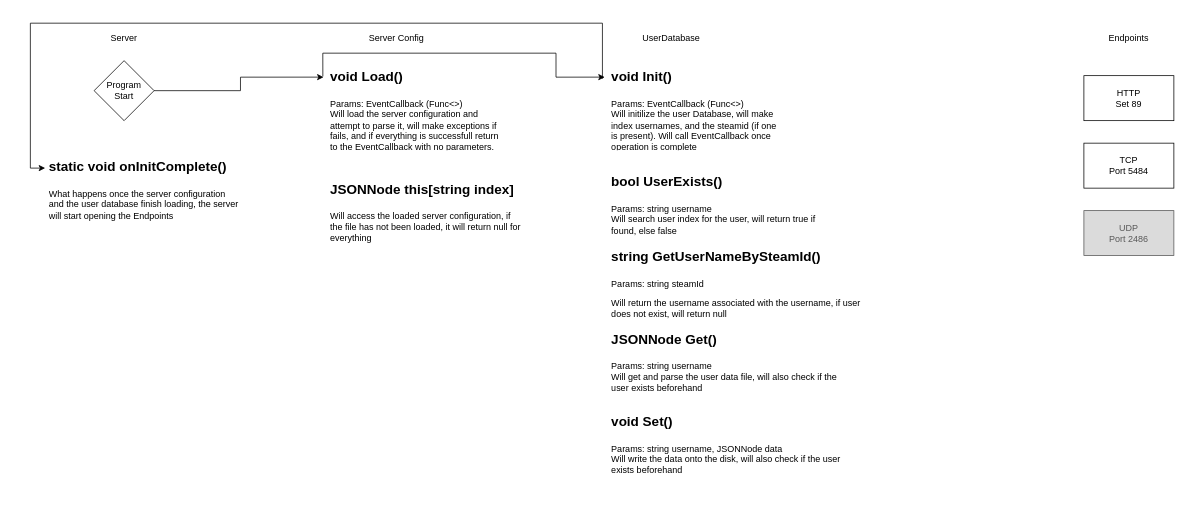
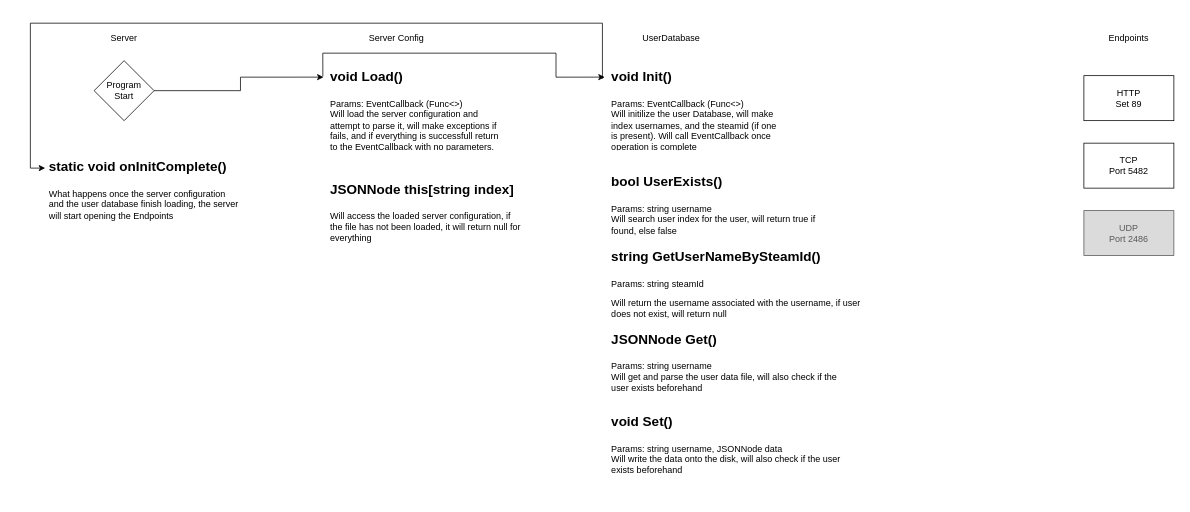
  <mxCell id="0" />
  <mxCell id="1" parent="0" />
  <mxCell id="2" value="Server" style="text;html=1;strokeColor=none;fillColor=none;align=center;verticalAlign=middle;whiteSpace=wrap;rounded=0;" parent="1" vertex="1"><mxGeometry x="20" y="20" width="290" height="60" as="geometry" /></mxCell>
  <mxCell id="3" value="Endpoints" style="text;html=1;strokeColor=none;fillColor=none;align=center;verticalAlign=middle;whiteSpace=wrap;rounded=0;" parent="1" vertex="1"><mxGeometry x="1470" y="40" width="70" height="20" as="geometry" /></mxCell>
  <mxCell id="4" value="HTTP&lt;br&gt;Set 89" style="rounded=0;whiteSpace=wrap;html=1;" parent="1" vertex="1"><mxGeometry x="1445" y="100" width="120" height="60" as="geometry" /></mxCell>
- <mxCell id="5" value="TCP&lt;br&gt;Port 5484" style="rounded=0;whiteSpace=wrap;html=1;" parent="1" vertex="1"><mxGeometry x="1445" y="190" width="120" height="60" as="geometry" /></mxCell>
+ <mxCell id="5" value="TCP&lt;br&gt;Port 5482" style="rounded=0;whiteSpace=wrap;html=1;" parent="1" vertex="1"><mxGeometry x="1445" y="190" width="120" height="60" as="geometry" /></mxCell>
  <mxCell id="6" value="UDP&lt;br&gt;Port 2486" style="rounded=0;whiteSpace=wrap;html=1;fillColor=#DBDBDB;strokeColor=#545454;fontColor=#595959;" parent="1" vertex="1"><mxGeometry x="1445" y="280" width="120" height="60" as="geometry" /></mxCell>
  <mxCell id="7" style="edgeStyle=orthogonalEdgeStyle;rounded=0;orthogonalLoop=1;jettySize=auto;html=1;entryX=-0.018;entryY=0.183;entryDx=0;entryDy=0;entryPerimeter=0;" edge="1" parent="1" source="8" target="11"><mxGeometry relative="1" as="geometry" /></mxCell>
  <mxCell id="8" value="Program&lt;br&gt;Start" style="rhombus;whiteSpace=wrap;html=1;" parent="1" vertex="1"><mxGeometry x="125" y="80" width="80" height="80" as="geometry" /></mxCell>
  <mxCell id="9" value="Server Config" style="text;html=1;strokeColor=none;fillColor=none;align=center;verticalAlign=middle;whiteSpace=wrap;rounded=0;" parent="1" vertex="1"><mxGeometry x="475" y="40" width="107" height="20" as="geometry" /></mxCell>
  <mxCell id="10" style="edgeStyle=orthogonalEdgeStyle;rounded=0;orthogonalLoop=1;jettySize=auto;html=1;exitX=-0.022;exitY=0.175;exitDx=0;exitDy=0;entryX=-0.017;entryY=0.183;entryDx=0;entryDy=0;entryPerimeter=0;exitPerimeter=0;" edge="1" parent="1" source="11" target="15"><mxGeometry relative="1" as="geometry"><Array as="points"><mxPoint x="430" y="70" /><mxPoint x="741" y="70" /><mxPoint x="741" y="102" /></Array></mxGeometry></mxCell>
  <mxCell id="11" value="&lt;h1&gt;&lt;font style=&quot;font-size: 18px&quot;&gt;void Load()&lt;/font&gt;&lt;/h1&gt;&lt;p&gt;Params: EventCallback (Func&amp;lt;&amp;gt;)&lt;br&gt;Will load the server configuration and attempt to parse it, will make exceptions if fails, and if everything is successfull return to the EventCallback with no parameters.&lt;/p&gt;" style="text;html=1;strokeColor=none;fillColor=none;spacing=5;spacingTop=-20;whiteSpace=wrap;overflow=hidden;rounded=0;" parent="1" vertex="1"><mxGeometry x="435.25" y="80" width="236.5" height="120" as="geometry" /></mxCell>
  <mxCell id="12" value="&lt;h1&gt;&lt;font style=&quot;font-size: 18px&quot;&gt;JSONNode this[string index]&lt;/font&gt;&lt;/h1&gt;&lt;p&gt;Will access the loaded server configuration, if the file has not been loaded, it will return null for everything&lt;/p&gt;" style="text;html=1;strokeColor=none;fillColor=none;spacing=5;spacingTop=-20;whiteSpace=wrap;overflow=hidden;rounded=0;" parent="1" vertex="1"><mxGeometry x="435.25" y="230" width="264.75" height="120" as="geometry" /></mxCell>
  <mxCell id="13" value="UserDatabase" style="text;html=1;strokeColor=none;fillColor=none;align=center;verticalAlign=middle;whiteSpace=wrap;rounded=0;" vertex="1" parent="1"><mxGeometry x="830" y="40" width="130" height="20" as="geometry" /></mxCell>
  <mxCell id="14" style="edgeStyle=orthogonalEdgeStyle;rounded=0;orthogonalLoop=1;jettySize=auto;html=1;entryX=-0.001;entryY=0.194;entryDx=0;entryDy=0;fontColor=#595959;exitX=-0.03;exitY=0.2;exitDx=0;exitDy=0;exitPerimeter=0;entryPerimeter=0;" edge="1" parent="1" source="15" target="19"><mxGeometry relative="1" as="geometry"><Array as="points"><mxPoint x="803" y="30" /><mxPoint x="40" y="30" /><mxPoint x="40" y="223" /><mxPoint x="60" y="223" /></Array></mxGeometry></mxCell>
  <mxCell id="15" value="&lt;h1&gt;&lt;font style=&quot;font-size: 18px&quot;&gt;void Init()&lt;/font&gt;&lt;/h1&gt;&lt;p&gt;Params: EventCallback (Func&amp;lt;&amp;gt;)&lt;br&gt;Will initilize the user Database, will make index usernames, and the steamid (if one is present). Will call EventCallback once operation is complete&lt;/p&gt;" style="text;html=1;strokeColor=none;fillColor=none;spacing=5;spacingTop=-20;whiteSpace=wrap;overflow=hidden;rounded=0;" vertex="1" parent="1"><mxGeometry x="810" y="80" width="236.5" height="120" as="geometry" /></mxCell>
  <mxCell id="16" value="&lt;h1&gt;&lt;font style=&quot;font-size: 18px&quot;&gt;JSONNode Get()&lt;/font&gt;&lt;/h1&gt;&lt;p&gt;Params: string username&lt;br&gt;Will get and parse the user data file, will also check if the user exists beforehand&lt;/p&gt;" style="text;html=1;strokeColor=none;fillColor=none;spacing=5;spacingTop=-20;whiteSpace=wrap;overflow=hidden;rounded=0;" vertex="1" parent="1"><mxGeometry x="810" y="430" width="330" height="120" as="geometry" /></mxCell>
  <mxCell id="17" value="&lt;h1&gt;&lt;font style=&quot;font-size: 18px&quot;&gt;bool UserExists()&lt;/font&gt;&lt;/h1&gt;&lt;p&gt;Params: string username&lt;br&gt;Will search user index for the user, will return true if found, else false&lt;/p&gt;" style="text;html=1;strokeColor=none;fillColor=none;spacing=5;spacingTop=-20;whiteSpace=wrap;overflow=hidden;rounded=0;" vertex="1" parent="1"><mxGeometry x="810" y="220" width="300" height="120" as="geometry" /></mxCell>
  <mxCell id="18" value="&lt;h1&gt;&lt;font style=&quot;font-size: 18px&quot;&gt;string GetUserNameBySteamId()&lt;/font&gt;&lt;/h1&gt;&lt;p&gt;Params: string steamId&lt;/p&gt;&lt;p&gt;Will return the username associated with the username, if user does not exist, will return null&lt;/p&gt;" style="text;html=1;strokeColor=none;fillColor=none;spacing=5;spacingTop=-20;whiteSpace=wrap;overflow=hidden;rounded=0;" vertex="1" parent="1"><mxGeometry x="810" y="320" width="350" height="120" as="geometry" /></mxCell>
  <mxCell id="19" value="&lt;h1&gt;&lt;font style=&quot;font-size: 18px&quot;&gt;static void onInitComplete()&lt;/font&gt;&lt;/h1&gt;&lt;p&gt;What happens once the server configuration and the user database finish loading, the server will start opening the Endpoints&lt;/p&gt;" style="text;html=1;strokeColor=none;fillColor=none;spacing=5;spacingTop=-20;whiteSpace=wrap;overflow=hidden;rounded=0;" vertex="1" parent="1"><mxGeometry x="60" y="200" width="264.75" height="120" as="geometry" /></mxCell>
  <mxCell id="20" value="&lt;h1&gt;&lt;font style=&quot;font-size: 18px&quot;&gt;void Set()&lt;/font&gt;&lt;/h1&gt;&lt;p&gt;Params: string username, JSONNode data&lt;br&gt;Will write the data onto the disk, will also check if the user exists beforehand&lt;/p&gt;" style="text;html=1;strokeColor=none;fillColor=none;spacing=5;spacingTop=-20;whiteSpace=wrap;overflow=hidden;rounded=0;" vertex="1" parent="1"><mxGeometry x="810" y="540" width="330" height="120" as="geometry" /></mxCell>
